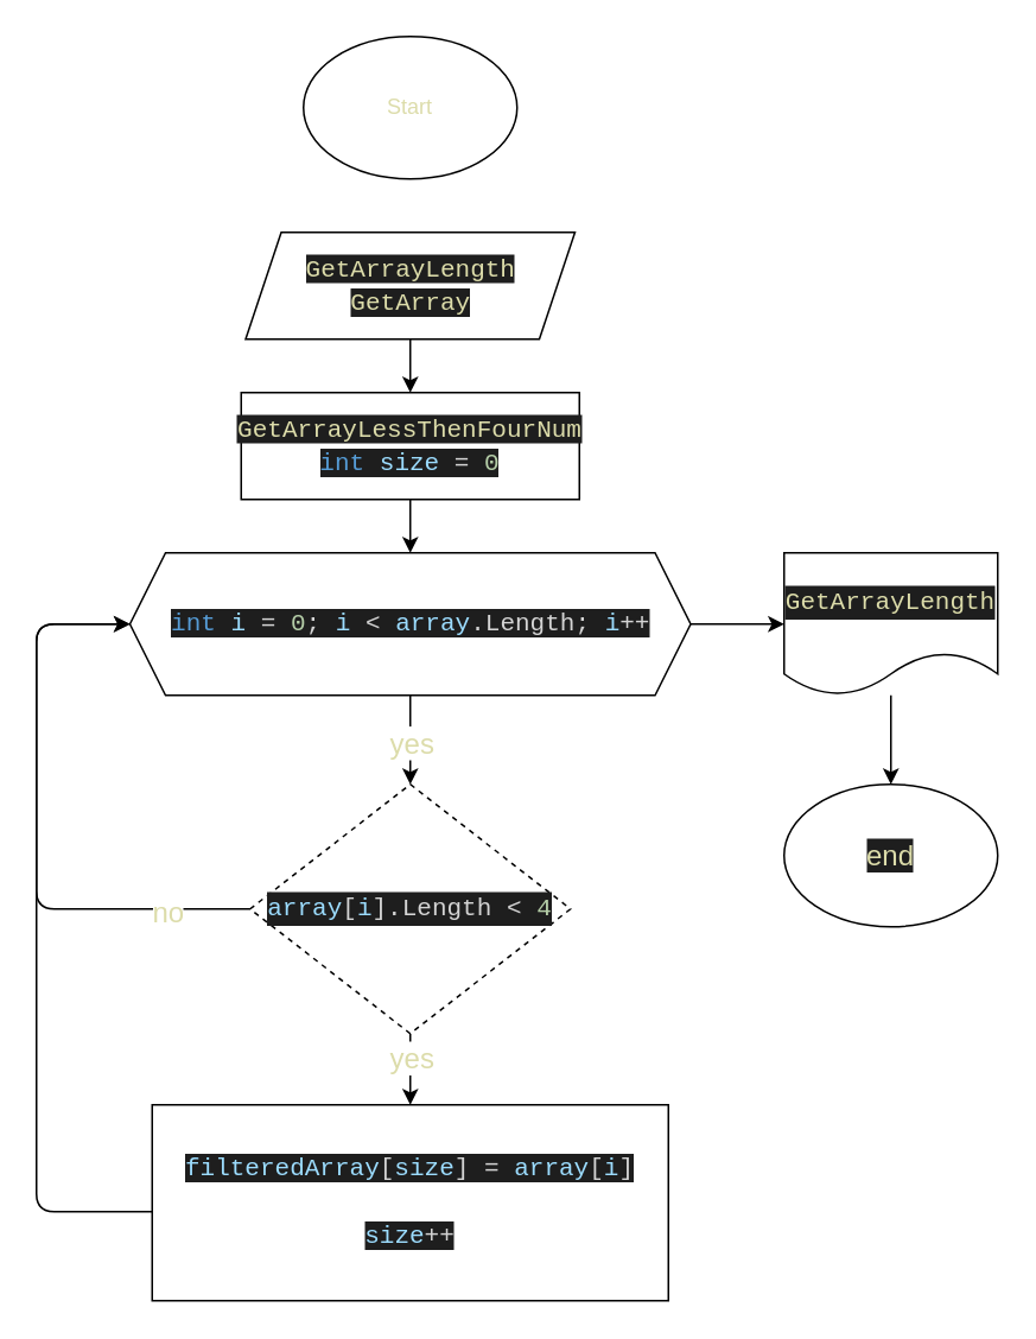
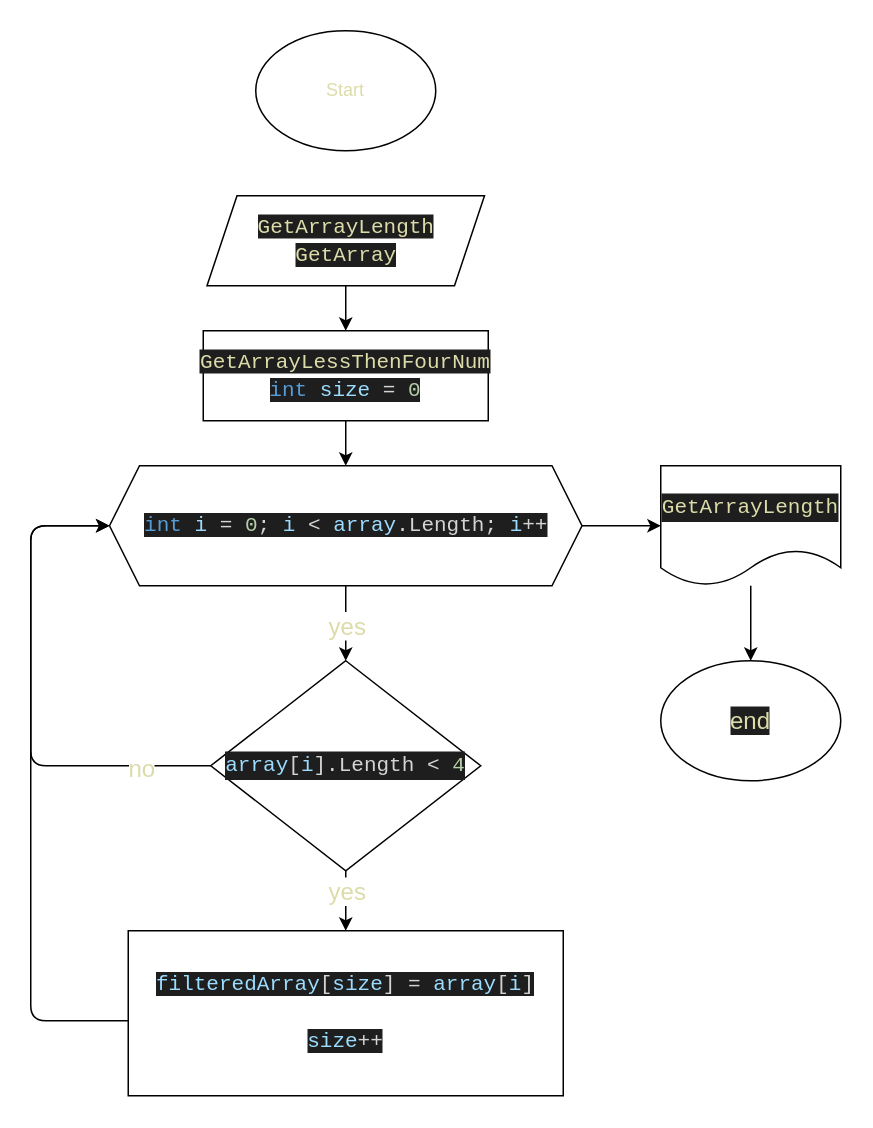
  <mxCell id="0" />
  <mxCell id="1" parent="0" />
  <mxCell id="2" value="&lt;font color=&quot;#dcdcaa&quot;&gt;Start&lt;/font&gt;" style="ellipse;whiteSpace=wrap;html=1;" vertex="1" parent="1"><mxGeometry x="170" y="20" width="120" height="80" as="geometry" /></mxCell>
  <mxCell id="3" value="" style="edgeStyle=orthogonalEdgeStyle;html=1;" edge="1" parent="1" source="4" target="6"><mxGeometry relative="1" as="geometry" /></mxCell>
  <mxCell id="4" value="&lt;div style=&quot;font-family: Consolas, &amp;quot;Courier New&amp;quot;, monospace; font-size: 14px; line-height: 19px;&quot;&gt;&lt;font style=&quot;background-color: rgb(30, 30, 30);&quot; color=&quot;#dcdcaa&quot;&gt;GetArrayLength&lt;/font&gt;&lt;/div&gt;&lt;div style=&quot;font-family: Consolas, &amp;quot;Courier New&amp;quot;, monospace; font-size: 14px; line-height: 19px;&quot;&gt;&lt;div style=&quot;line-height: 19px;&quot;&gt;&lt;font style=&quot;background-color: rgb(30, 30, 30);&quot; color=&quot;#dcdcaa&quot;&gt;GetArray&lt;/font&gt;&lt;/div&gt;&lt;/div&gt;" style="shape=parallelogram;perimeter=parallelogramPerimeter;whiteSpace=wrap;html=1;fixedSize=1;" vertex="1" parent="1"><mxGeometry x="137.5" y="130" width="185" height="60" as="geometry" /></mxCell>
  <mxCell id="5" value="" style="edgeStyle=orthogonalEdgeStyle;html=1;fontColor=#DCDCAA;" edge="1" parent="1" source="6" target="10"><mxGeometry relative="1" as="geometry" /></mxCell>
  <mxCell id="6" value="&lt;div style=&quot;font-family: Consolas, &amp;quot;Courier New&amp;quot;, monospace; font-size: 14px; line-height: 19px;&quot;&gt;&lt;font style=&quot;background-color: rgb(30, 30, 30);&quot; color=&quot;#dcdcaa&quot;&gt;GetArrayLessThenFourNum&lt;/font&gt;&lt;/div&gt;&lt;div style=&quot;font-family: Consolas, &amp;quot;Courier New&amp;quot;, monospace; font-size: 14px; line-height: 19px;&quot;&gt;&lt;div style=&quot;color: rgb(212, 212, 212); line-height: 19px;&quot;&gt;&lt;span style=&quot;background-color: rgb(30, 30, 30);&quot;&gt;&lt;span style=&quot;color: rgb(86, 156, 214);&quot;&gt;int&lt;/span&gt; &lt;span style=&quot;color: rgb(156, 220, 254);&quot;&gt;size&lt;/span&gt; = &lt;span style=&quot;color: rgb(181, 206, 168);&quot;&gt;0&lt;/span&gt;&lt;/span&gt;&lt;/div&gt;&lt;/div&gt;" style="whiteSpace=wrap;html=1;" vertex="1" parent="1"><mxGeometry x="135" y="220" width="190" height="60" as="geometry" /></mxCell>
  <mxCell id="7" value="" style="edgeStyle=orthogonalEdgeStyle;html=1;fontColor=#DCDCAA;" edge="1" parent="1" source="10" target="15"><mxGeometry relative="1" as="geometry" /></mxCell>
  <mxCell id="8" value="&lt;font style=&quot;font-size: 16px;&quot;&gt;yes&lt;/font&gt;" style="edgeLabel;html=1;align=center;verticalAlign=middle;resizable=0;points=[];fontColor=#DCDCAA;" vertex="1" connectable="0" parent="7"><mxGeometry x="0.279" y="-1" relative="1" as="geometry"><mxPoint x="1" y="-6" as="offset" /></mxGeometry></mxCell>
  <mxCell id="9" value="" style="edgeStyle=orthogonalEdgeStyle;html=1;fontSize=16;fontColor=#DCDCAA;" edge="1" parent="1" source="10" target="19"><mxGeometry relative="1" as="geometry" /></mxCell>
  <mxCell id="10" value="&lt;div style=&quot;color: rgb(212, 212, 212); font-family: Consolas, &amp;quot;Courier New&amp;quot;, monospace; font-size: 14px; line-height: 19px;&quot;&gt;&lt;span style=&quot;background-color: rgb(30, 30, 30);&quot;&gt;&lt;span style=&quot;color: rgb(86, 156, 214);&quot;&gt;int&lt;/span&gt; &lt;span style=&quot;color: rgb(156, 220, 254);&quot;&gt;i&lt;/span&gt; = &lt;span style=&quot;color: rgb(181, 206, 168);&quot;&gt;0&lt;/span&gt;; &lt;span style=&quot;color: rgb(156, 220, 254);&quot;&gt;i&lt;/span&gt; &amp;lt; &lt;span style=&quot;color: rgb(156, 220, 254);&quot;&gt;array&lt;/span&gt;.Length; &lt;span style=&quot;color: rgb(156, 220, 254);&quot;&gt;i&lt;/span&gt;++&lt;/span&gt;&lt;/div&gt;" style="shape=hexagon;perimeter=hexagonPerimeter2;whiteSpace=wrap;html=1;fixedSize=1;" vertex="1" parent="1"><mxGeometry x="72.5" y="310" width="315" height="80" as="geometry" /></mxCell>
  <mxCell id="11" value="" style="edgeStyle=orthogonalEdgeStyle;html=1;fontColor=#DCDCAA;" edge="1" parent="1" source="15" target="17"><mxGeometry relative="1" as="geometry" /></mxCell>
  <mxCell id="12" value="yes" style="edgeLabel;html=1;align=center;verticalAlign=middle;resizable=0;points=[];fontSize=16;fontColor=#DCDCAA;" vertex="1" connectable="0" parent="11"><mxGeometry x="0.267" y="-1" relative="1" as="geometry"><mxPoint x="1" y="-12" as="offset" /></mxGeometry></mxCell>
  <mxCell id="13" style="edgeStyle=orthogonalEdgeStyle;html=1;entryX=0;entryY=0.5;entryDx=0;entryDy=0;fontColor=#DCDCAA;" edge="1" parent="1" source="15" target="10"><mxGeometry relative="1" as="geometry"><Array as="points"><mxPoint x="20" y="510" /><mxPoint x="20" y="350" /></Array></mxGeometry></mxCell>
  <mxCell id="14" value="no" style="edgeLabel;html=1;align=center;verticalAlign=middle;resizable=0;points=[];fontSize=16;fontColor=#DCDCAA;" vertex="1" connectable="0" parent="13"><mxGeometry x="-0.715" y="1" relative="1" as="geometry"><mxPoint as="offset" /></mxGeometry></mxCell>
- <mxCell id="15" value="&lt;div style=&quot;color: rgb(212, 212, 212); background-color: rgb(30, 30, 30); font-family: Consolas, &amp;quot;Courier New&amp;quot;, monospace; font-size: 14px; line-height: 19px;&quot;&gt;&lt;span style=&quot;color: #9cdcfe;&quot;&gt;array&lt;/span&gt;[&lt;span style=&quot;color: #9cdcfe;&quot;&gt;i&lt;/span&gt;].Length &amp;lt; &lt;span style=&quot;color: #b5cea8;&quot;&gt;4&lt;/span&gt;&lt;/div&gt;" style="rhombus;whiteSpace=wrap;html=1;dashed=1;" vertex="1" parent="1"><mxGeometry x="140" y="440" width="180" height="140" as="geometry" /></mxCell>
+ <mxCell id="15" value="&lt;div style=&quot;color: rgb(212, 212, 212); background-color: rgb(30, 30, 30); font-family: Consolas, &amp;quot;Courier New&amp;quot;, monospace; font-size: 14px; line-height: 19px;&quot;&gt;&lt;span style=&quot;color: #9cdcfe;&quot;&gt;array&lt;/span&gt;[&lt;span style=&quot;color: #9cdcfe;&quot;&gt;i&lt;/span&gt;].Length &amp;lt; &lt;span style=&quot;color: #b5cea8;&quot;&gt;4&lt;/span&gt;&lt;/div&gt;" style="rhombus;whiteSpace=wrap;html=1;" vertex="1" parent="1"><mxGeometry x="140" y="440" width="180" height="140" as="geometry" /></mxCell>
  <mxCell id="16" style="edgeStyle=orthogonalEdgeStyle;html=1;entryX=0;entryY=0.5;entryDx=0;entryDy=0;fontColor=#DCDCAA;" edge="1" parent="1" source="17" target="10"><mxGeometry relative="1" as="geometry"><Array as="points"><mxPoint x="20" y="680" /><mxPoint x="20" y="350" /></Array></mxGeometry></mxCell>
  <mxCell id="17" value="&lt;div style=&quot;color: rgb(212, 212, 212); font-family: Consolas, &amp;quot;Courier New&amp;quot;, monospace; font-size: 14px; line-height: 19px;&quot;&gt;&lt;span style=&quot;background-color: rgb(30, 30, 30);&quot;&gt;&lt;span style=&quot;color: rgb(156, 220, 254);&quot;&gt;filteredArray&lt;/span&gt;[&lt;span style=&quot;color: rgb(156, 220, 254);&quot;&gt;size&lt;/span&gt;] = &lt;span style=&quot;color: rgb(156, 220, 254);&quot;&gt;array&lt;/span&gt;[&lt;span style=&quot;color: rgb(156, 220, 254);&quot;&gt;i&lt;/span&gt;]&lt;/span&gt;&lt;/div&gt;&lt;div style=&quot;color: rgb(212, 212, 212); font-family: Consolas, &amp;quot;Courier New&amp;quot;, monospace; font-size: 14px; line-height: 19px;&quot;&gt;&lt;div style=&quot;line-height: 19px;&quot;&gt;&lt;span style=&quot;color: rgb(156, 220, 254); background-color: rgb(30, 30, 30);&quot;&gt;&lt;br&gt;&lt;/span&gt;&lt;/div&gt;&lt;div style=&quot;line-height: 19px;&quot;&gt;&lt;span style=&quot;background-color: rgb(30, 30, 30);&quot;&gt;&lt;span style=&quot;color: rgb(156, 220, 254);&quot;&gt;size&lt;/span&gt;++&lt;/span&gt;&lt;/div&gt;&lt;/div&gt;" style="whiteSpace=wrap;html=1;" vertex="1" parent="1"><mxGeometry x="85" y="620" width="290" height="110" as="geometry" /></mxCell>
  <mxCell id="18" style="edgeStyle=orthogonalEdgeStyle;html=1;fontSize=16;fontColor=#DCDCAA;" edge="1" parent="1" source="19" target="20"><mxGeometry relative="1" as="geometry" /></mxCell>
  <mxCell id="19" value="&lt;div style=&quot;color: rgb(212, 212, 212); background-color: rgb(30, 30, 30); font-family: Consolas, &amp;quot;Courier New&amp;quot;, monospace; font-size: 14px; line-height: 19px;&quot;&gt;&lt;span style=&quot;color: #dcdcaa;&quot;&gt;GetArrayLength&lt;/span&gt;&lt;/div&gt;" style="shape=document;whiteSpace=wrap;html=1;boundedLbl=1;" vertex="1" parent="1"><mxGeometry x="440" y="310" width="120" height="80" as="geometry" /></mxCell>
  <mxCell id="20" value="end" style="ellipse;whiteSpace=wrap;html=1;labelBackgroundColor=#1E1E1E;fontSize=16;fontColor=#DCDCAA;" vertex="1" parent="1"><mxGeometry x="440" y="440" width="120" height="80" as="geometry" /></mxCell>
